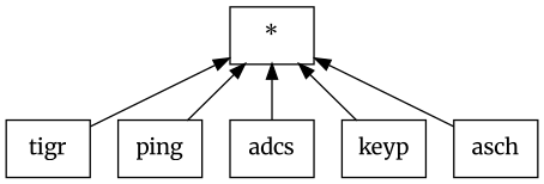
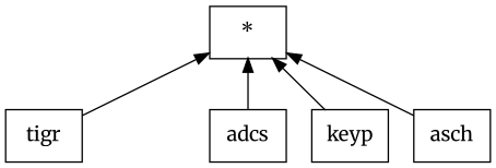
  digraph {
    fontname=Merriweather
    rankdir=BT
    node [fontname=Merriweather shape=record]
    edge [fontname=Merriweather]
    n1 [label="{tigr}"]
    n2 [label="{*}"]
-   n3 [label="{ping}"]
    n4 [label="{adcs}"]
    n5 [label="{keyp}"]
    n6 [label="{asch}"]
    subgraph sub_1 {
      n1
      n2
-     n3
      n4
      n5
      n6
    }
    n1 -> n2
-   n3 -> n2
    n4 -> n2
    n5 -> n2
    n6 -> n2
  }
